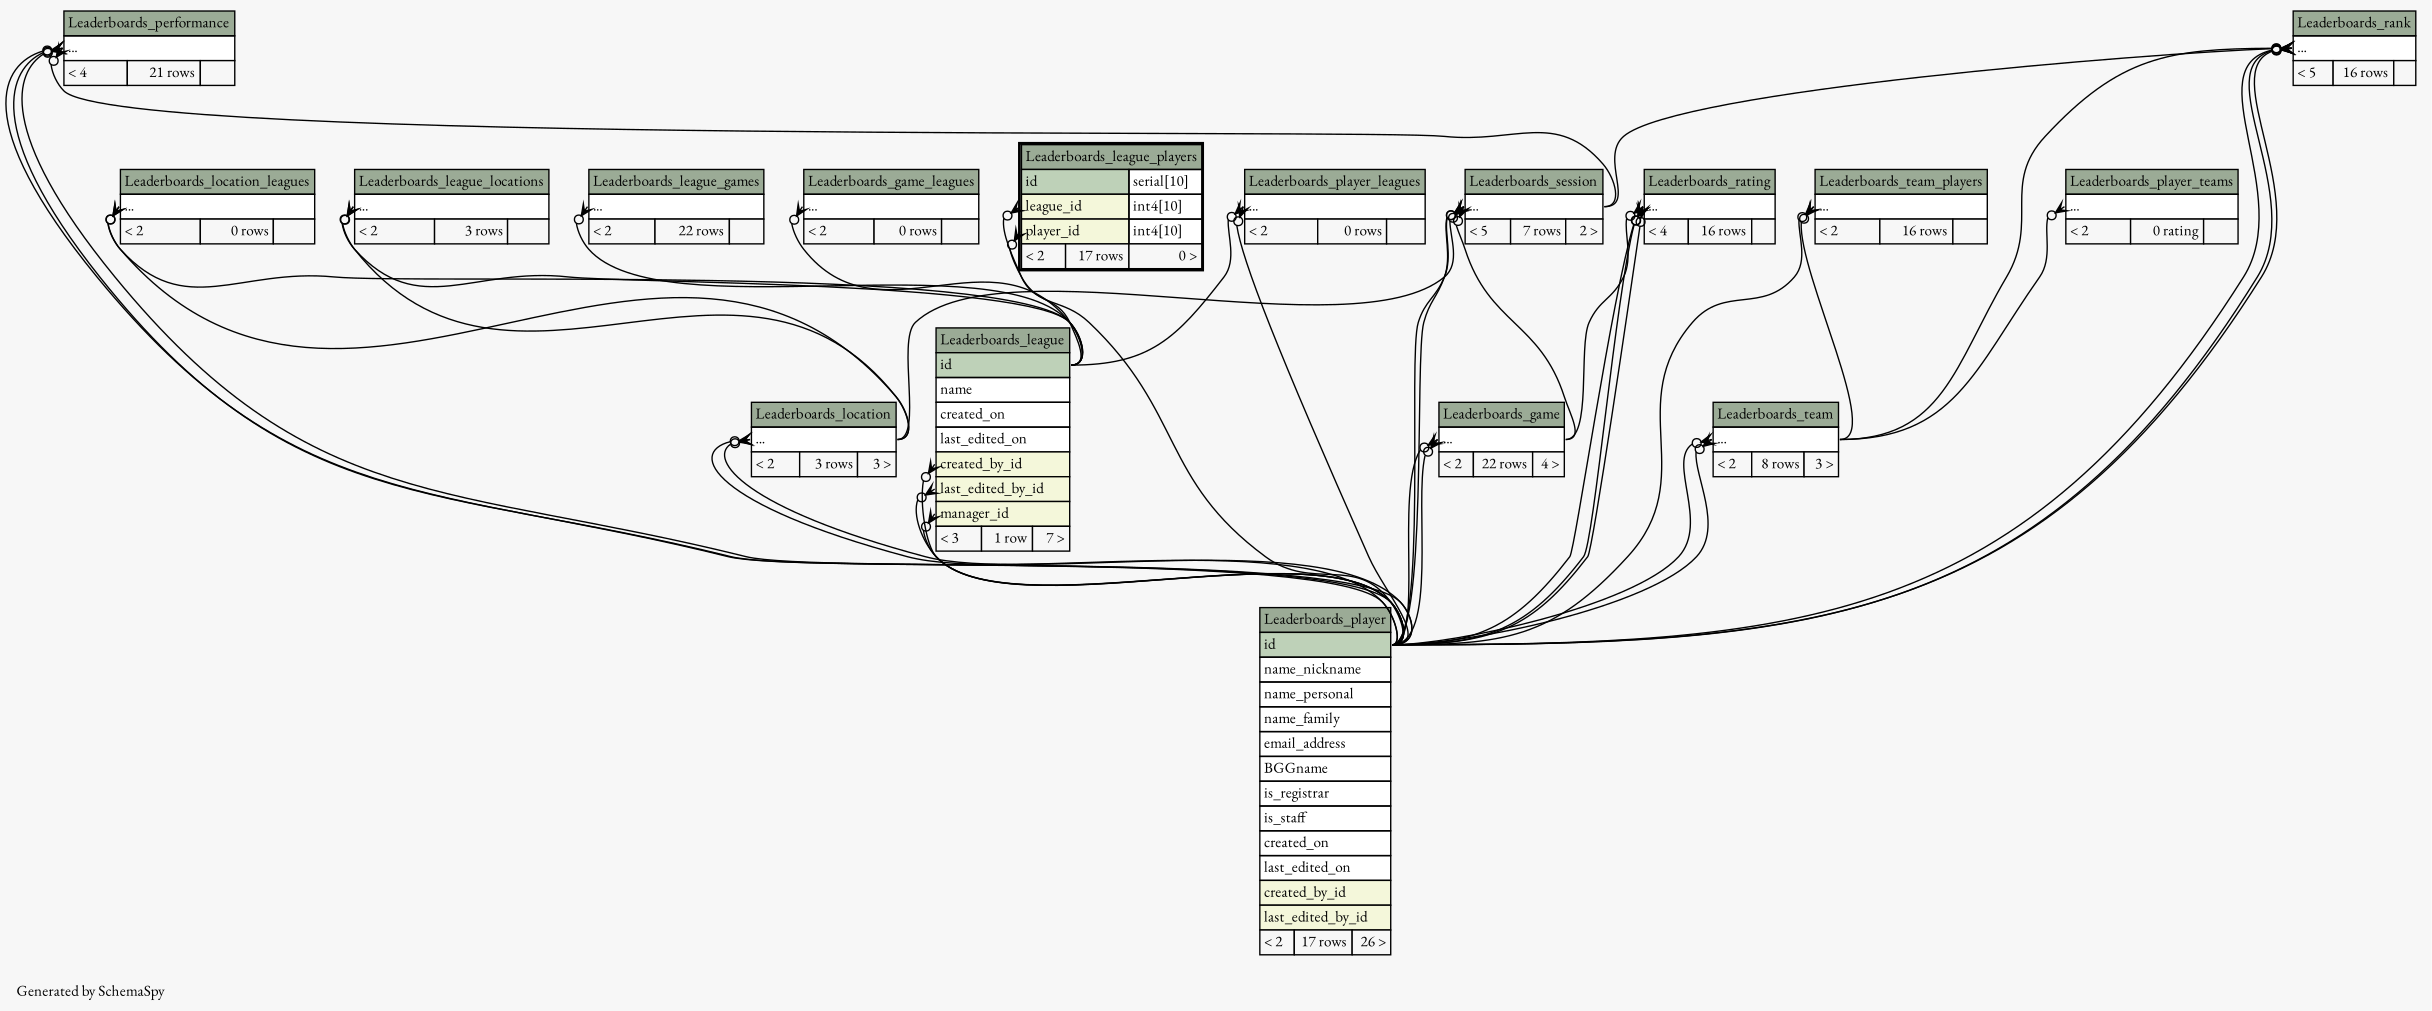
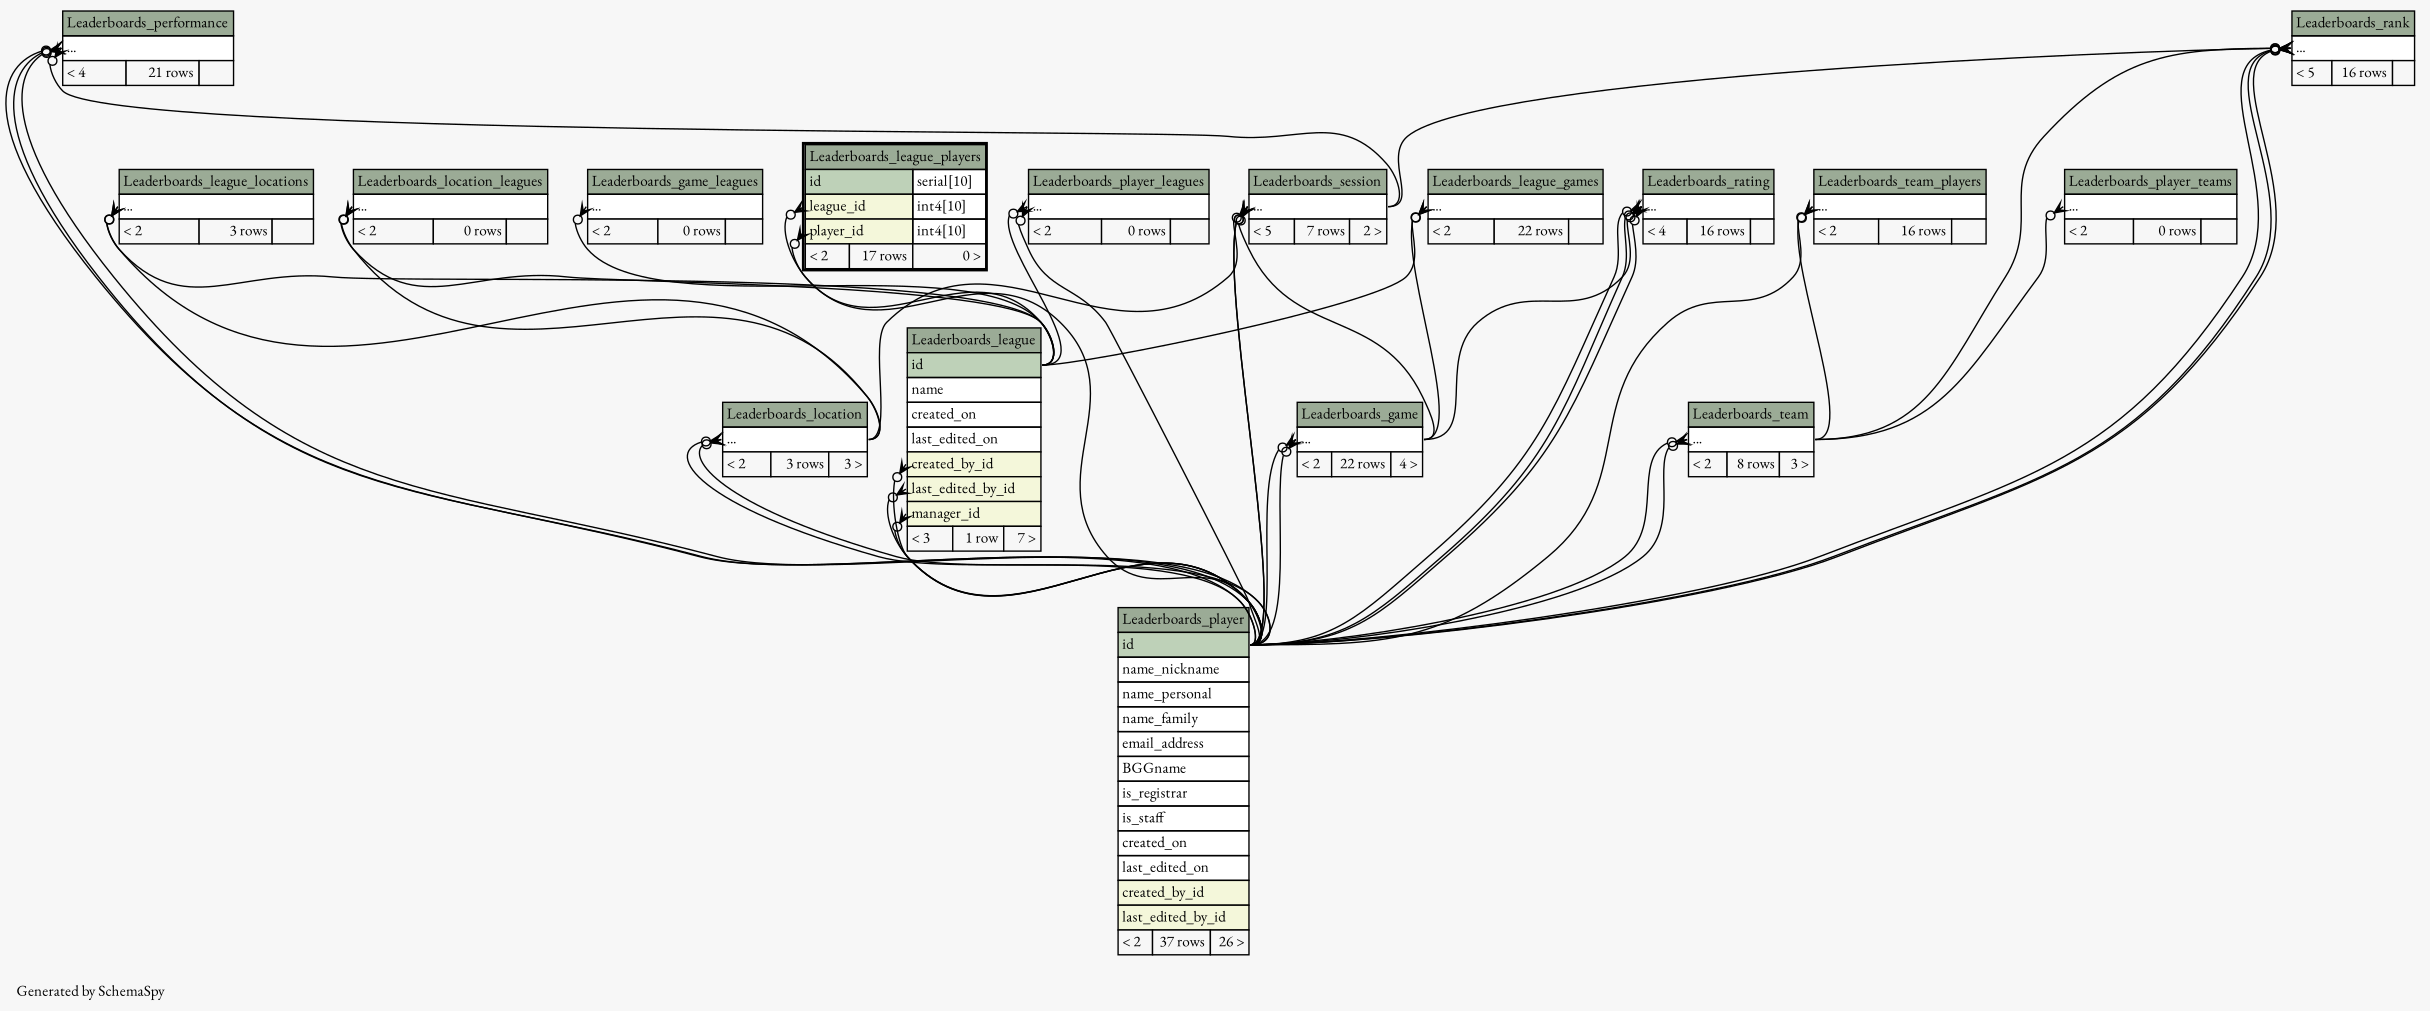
  digraph {
    bgcolor="#f7f7f7"
    fontname="EB Garamond"
    fontsize=11
    label="\nGenerated by SchemaSpy"
    labeljust=l
    nodesep=0.18
    rankdir=TB
    ranksep=0.46
    node [fontname="EB Garamond" fontsize=11 shape=plaintext]
    edge [arrowhead=none arrowsize=0.8 arrowtail=crowodot dir=back fontname="EB Garamond" headport="id:e" tailport="elipses:w"]
    n1 [label=<     <TABLE BORDER="0" CELLBORDER="1" CELLSPACING="0" BGCOLOR="#ffffff">       <TR><TD COLSPAN="3" BGCOLOR="#9bab96" ALIGN="CENTER">Leaderboards_game</TD></TR>       <TR><TD PORT="elipses" COLSPAN="3" ALIGN="LEFT">...</TD></TR>       <TR><TD ALIGN="LEFT" BGCOLOR="#f7f7f7">&lt; 2</TD><TD ALIGN="RIGHT" BGCOLOR="#f7f7f7">22 rows</TD><TD ALIGN="RIGHT" BGCOLOR="#f7f7f7">4 &gt;</TD></TR>     </TABLE>>]
-   n2 [label=<     <TABLE BORDER="0" CELLBORDER="1" CELLSPACING="0" BGCOLOR="#ffffff">       <TR><TD COLSPAN="3" BGCOLOR="#9bab96" ALIGN="CENTER">Leaderboards_player</TD></TR>       <TR><TD PORT="id" COLSPAN="3" BGCOLOR="#bed1b8" ALIGN="LEFT">id</TD></TR>       <TR><TD PORT="name_nickname" COLSPAN="3" ALIGN="LEFT">name_nickname</TD></TR>       <TR><TD PORT="name_personal" COLSPAN="3" ALIGN="LEFT">name_personal</TD></TR>       <TR><TD PORT="name_family" COLSPAN="3" ALIGN="LEFT">name_family</TD></TR>       <TR><TD PORT="email_address" COLSPAN="3" ALIGN="LEFT">email_address</TD></TR>       <TR><TD PORT="BGGname" COLSPAN="3" ALIGN="LEFT">BGGname</TD></TR>       <TR><TD PORT="is_registrar" COLSPAN="3" ALIGN="LEFT">is_registrar</TD></TR>       <TR><TD PORT="is_staff" COLSPAN="3" ALIGN="LEFT">is_staff</TD></TR>       <TR><TD PORT="created_on" COLSPAN="3" ALIGN="LEFT">created_on</TD></TR>       <TR><TD PORT="last_edited_on" COLSPAN="3" ALIGN="LEFT">last_edited_on</TD></TR>       <TR><TD PORT="created_by_id" COLSPAN="3" BGCOLOR="#f4f7da" ALIGN="LEFT">created_by_id</TD></TR>       <TR><TD PORT="last_edited_by_id" COLSPAN="3" BGCOLOR="#f4f7da" ALIGN="LEFT">last_edited_by_id</TD></TR>       <TR><TD ALIGN="LEFT" BGCOLOR="#f7f7f7">&lt; 2</TD><TD ALIGN="RIGHT" BGCOLOR="#f7f7f7">17 rows</TD><TD ALIGN="RIGHT" BGCOLOR="#f7f7f7">26 &gt;</TD></TR>     </TABLE>>]
+   n2 [label=<     <TABLE BORDER="0" CELLBORDER="1" CELLSPACING="0" BGCOLOR="#ffffff">       <TR><TD COLSPAN="3" BGCOLOR="#9bab96" ALIGN="CENTER">Leaderboards_player</TD></TR>       <TR><TD PORT="id" COLSPAN="3" BGCOLOR="#bed1b8" ALIGN="LEFT">id</TD></TR>       <TR><TD PORT="name_nickname" COLSPAN="3" ALIGN="LEFT">name_nickname</TD></TR>       <TR><TD PORT="name_personal" COLSPAN="3" ALIGN="LEFT">name_personal</TD></TR>       <TR><TD PORT="name_family" COLSPAN="3" ALIGN="LEFT">name_family</TD></TR>       <TR><TD PORT="email_address" COLSPAN="3" ALIGN="LEFT">email_address</TD></TR>       <TR><TD PORT="BGGname" COLSPAN="3" ALIGN="LEFT">BGGname</TD></TR>       <TR><TD PORT="is_registrar" COLSPAN="3" ALIGN="LEFT">is_registrar</TD></TR>       <TR><TD PORT="is_staff" COLSPAN="3" ALIGN="LEFT">is_staff</TD></TR>       <TR><TD PORT="created_on" COLSPAN="3" ALIGN="LEFT">created_on</TD></TR>       <TR><TD PORT="last_edited_on" COLSPAN="3" ALIGN="LEFT">last_edited_on</TD></TR>       <TR><TD PORT="created_by_id" COLSPAN="3" BGCOLOR="#f4f7da" ALIGN="LEFT">created_by_id</TD></TR>       <TR><TD PORT="last_edited_by_id" COLSPAN="3" BGCOLOR="#f4f7da" ALIGN="LEFT">last_edited_by_id</TD></TR>       <TR><TD ALIGN="LEFT" BGCOLOR="#f7f7f7">&lt; 2</TD><TD ALIGN="RIGHT" BGCOLOR="#f7f7f7">37 rows</TD><TD ALIGN="RIGHT" BGCOLOR="#f7f7f7">26 &gt;</TD></TR>     </TABLE>>]
    n3 [label=<     <TABLE BORDER="0" CELLBORDER="1" CELLSPACING="0" BGCOLOR="#ffffff">       <TR><TD COLSPAN="3" BGCOLOR="#9bab96" ALIGN="CENTER">Leaderboards_game_leagues</TD></TR>       <TR><TD PORT="elipses" COLSPAN="3" ALIGN="LEFT">...</TD></TR>       <TR><TD ALIGN="LEFT" BGCOLOR="#f7f7f7">&lt; 2</TD><TD ALIGN="RIGHT" BGCOLOR="#f7f7f7">0 rows</TD><TD ALIGN="RIGHT" BGCOLOR="#f7f7f7">  </TD></TR>     </TABLE>>]
    n4 [label=<     <TABLE BORDER="0" CELLBORDER="1" CELLSPACING="0" BGCOLOR="#ffffff">       <TR><TD COLSPAN="3" BGCOLOR="#9bab96" ALIGN="CENTER">Leaderboards_league</TD></TR>       <TR><TD PORT="id" COLSPAN="3" BGCOLOR="#bed1b8" ALIGN="LEFT">id</TD></TR>       <TR><TD PORT="name" COLSPAN="3" ALIGN="LEFT">name</TD></TR>       <TR><TD PORT="created_on" COLSPAN="3" ALIGN="LEFT">created_on</TD></TR>       <TR><TD PORT="last_edited_on" COLSPAN="3" ALIGN="LEFT">last_edited_on</TD></TR>       <TR><TD PORT="created_by_id" COLSPAN="3" BGCOLOR="#f4f7da" ALIGN="LEFT">created_by_id</TD></TR>       <TR><TD PORT="last_edited_by_id" COLSPAN="3" BGCOLOR="#f4f7da" ALIGN="LEFT">last_edited_by_id</TD></TR>       <TR><TD PORT="manager_id" COLSPAN="3" BGCOLOR="#f4f7da" ALIGN="LEFT">manager_id</TD></TR>       <TR><TD ALIGN="LEFT" BGCOLOR="#f7f7f7">&lt; 3</TD><TD ALIGN="RIGHT" BGCOLOR="#f7f7f7">1 row</TD><TD ALIGN="RIGHT" BGCOLOR="#f7f7f7">7 &gt;</TD></TR>     </TABLE>>]
    n5 [label=<     <TABLE BORDER="0" CELLBORDER="1" CELLSPACING="0" BGCOLOR="#ffffff">       <TR><TD COLSPAN="3" BGCOLOR="#9bab96" ALIGN="CENTER">Leaderboards_league_games</TD></TR>       <TR><TD PORT="elipses" COLSPAN="3" ALIGN="LEFT">...</TD></TR>       <TR><TD ALIGN="LEFT" BGCOLOR="#f7f7f7">&lt; 2</TD><TD ALIGN="RIGHT" BGCOLOR="#f7f7f7">22 rows</TD><TD ALIGN="RIGHT" BGCOLOR="#f7f7f7">  </TD></TR>     </TABLE>>]
    n6 [label=<     <TABLE BORDER="0" CELLBORDER="1" CELLSPACING="0" BGCOLOR="#ffffff">       <TR><TD COLSPAN="3" BGCOLOR="#9bab96" ALIGN="CENTER">Leaderboards_league_locations</TD></TR>       <TR><TD PORT="elipses" COLSPAN="3" ALIGN="LEFT">...</TD></TR>       <TR><TD ALIGN="LEFT" BGCOLOR="#f7f7f7">&lt; 2</TD><TD ALIGN="RIGHT" BGCOLOR="#f7f7f7">3 rows</TD><TD ALIGN="RIGHT" BGCOLOR="#f7f7f7">  </TD></TR>     </TABLE>>]
    n7 [label=<     <TABLE BORDER="0" CELLBORDER="1" CELLSPACING="0" BGCOLOR="#ffffff">       <TR><TD COLSPAN="3" BGCOLOR="#9bab96" ALIGN="CENTER">Leaderboards_location</TD></TR>       <TR><TD PORT="elipses" COLSPAN="3" ALIGN="LEFT">...</TD></TR>       <TR><TD ALIGN="LEFT" BGCOLOR="#f7f7f7">&lt; 2</TD><TD ALIGN="RIGHT" BGCOLOR="#f7f7f7">3 rows</TD><TD ALIGN="RIGHT" BGCOLOR="#f7f7f7">3 &gt;</TD></TR>     </TABLE>>]
    n8 [label=<     <TABLE BORDER="2" CELLBORDER="1" CELLSPACING="0" BGCOLOR="#ffffff">       <TR><TD COLSPAN="3" BGCOLOR="#9bab96" ALIGN="CENTER">Leaderboards_league_players</TD></TR>       <TR><TD PORT="id" COLSPAN="2" BGCOLOR="#bed1b8" ALIGN="LEFT">id</TD><TD PORT="id.type" ALIGN="LEFT">serial[10]</TD></TR>       <TR><TD PORT="league_id" COLSPAN="2" BGCOLOR="#f4f7da" ALIGN="LEFT">league_id</TD><TD PORT="league_id.type" ALIGN="LEFT">int4[10]</TD></TR>       <TR><TD PORT="player_id" COLSPAN="2" BGCOLOR="#f4f7da" ALIGN="LEFT">player_id</TD><TD PORT="player_id.type" ALIGN="LEFT">int4[10]</TD></TR>       <TR><TD ALIGN="LEFT" BGCOLOR="#f7f7f7">&lt; 2</TD><TD ALIGN="RIGHT" BGCOLOR="#f7f7f7">17 rows</TD><TD ALIGN="RIGHT" BGCOLOR="#f7f7f7">0 &gt;</TD></TR>     </TABLE>>]
    n9 [label=<     <TABLE BORDER="0" CELLBORDER="1" CELLSPACING="0" BGCOLOR="#ffffff">       <TR><TD COLSPAN="3" BGCOLOR="#9bab96" ALIGN="CENTER">Leaderboards_location_leagues</TD></TR>       <TR><TD PORT="elipses" COLSPAN="3" ALIGN="LEFT">...</TD></TR>       <TR><TD ALIGN="LEFT" BGCOLOR="#f7f7f7">&lt; 2</TD><TD ALIGN="RIGHT" BGCOLOR="#f7f7f7">0 rows</TD><TD ALIGN="RIGHT" BGCOLOR="#f7f7f7">  </TD></TR>     </TABLE>>]
    n10 [label=<     <TABLE BORDER="0" CELLBORDER="1" CELLSPACING="0" BGCOLOR="#ffffff">       <TR><TD COLSPAN="3" BGCOLOR="#9bab96" ALIGN="CENTER">Leaderboards_performance</TD></TR>       <TR><TD PORT="elipses" COLSPAN="3" ALIGN="LEFT">...</TD></TR>       <TR><TD ALIGN="LEFT" BGCOLOR="#f7f7f7">&lt; 4</TD><TD ALIGN="RIGHT" BGCOLOR="#f7f7f7">21 rows</TD><TD ALIGN="RIGHT" BGCOLOR="#f7f7f7">  </TD></TR>     </TABLE>>]
    n11 [label=<     <TABLE BORDER="0" CELLBORDER="1" CELLSPACING="0" BGCOLOR="#ffffff">       <TR><TD COLSPAN="3" BGCOLOR="#9bab96" ALIGN="CENTER">Leaderboards_session</TD></TR>       <TR><TD PORT="elipses" COLSPAN="3" ALIGN="LEFT">...</TD></TR>       <TR><TD ALIGN="LEFT" BGCOLOR="#f7f7f7">&lt; 5</TD><TD ALIGN="RIGHT" BGCOLOR="#f7f7f7">7 rows</TD><TD ALIGN="RIGHT" BGCOLOR="#f7f7f7">2 &gt;</TD></TR>     </TABLE>>]
    n12 [label=<     <TABLE BORDER="0" CELLBORDER="1" CELLSPACING="0" BGCOLOR="#ffffff">       <TR><TD COLSPAN="3" BGCOLOR="#9bab96" ALIGN="CENTER">Leaderboards_player_leagues</TD></TR>       <TR><TD PORT="elipses" COLSPAN="3" ALIGN="LEFT">...</TD></TR>       <TR><TD ALIGN="LEFT" BGCOLOR="#f7f7f7">&lt; 2</TD><TD ALIGN="RIGHT" BGCOLOR="#f7f7f7">0 rows</TD><TD ALIGN="RIGHT" BGCOLOR="#f7f7f7">  </TD></TR>     </TABLE>>]
-   n13 [label=<     <TABLE BORDER="0" CELLBORDER="1" CELLSPACING="0" BGCOLOR="#ffffff">       <TR><TD COLSPAN="3" BGCOLOR="#9bab96" ALIGN="CENTER">Leaderboards_player_teams</TD></TR>       <TR><TD PORT="elipses" COLSPAN="3" ALIGN="LEFT">...</TD></TR>       <TR><TD ALIGN="LEFT" BGCOLOR="#f7f7f7">&lt; 2</TD><TD ALIGN="RIGHT" BGCOLOR="#f7f7f7">0 rating</TD><TD ALIGN="RIGHT" BGCOLOR="#f7f7f7">  </TD></TR>     </TABLE>>]
+   n13 [label=<     <TABLE BORDER="0" CELLBORDER="1" CELLSPACING="0" BGCOLOR="#ffffff">       <TR><TD COLSPAN="3" BGCOLOR="#9bab96" ALIGN="CENTER">Leaderboards_player_teams</TD></TR>       <TR><TD PORT="elipses" COLSPAN="3" ALIGN="LEFT">...</TD></TR>       <TR><TD ALIGN="LEFT" BGCOLOR="#f7f7f7">&lt; 2</TD><TD ALIGN="RIGHT" BGCOLOR="#f7f7f7">0 rows</TD><TD ALIGN="RIGHT" BGCOLOR="#f7f7f7">  </TD></TR>     </TABLE>>]
    n14 [label=<     <TABLE BORDER="0" CELLBORDER="1" CELLSPACING="0" BGCOLOR="#ffffff">       <TR><TD COLSPAN="3" BGCOLOR="#9bab96" ALIGN="CENTER">Leaderboards_team</TD></TR>       <TR><TD PORT="elipses" COLSPAN="3" ALIGN="LEFT">...</TD></TR>       <TR><TD ALIGN="LEFT" BGCOLOR="#f7f7f7">&lt; 2</TD><TD ALIGN="RIGHT" BGCOLOR="#f7f7f7">8 rows</TD><TD ALIGN="RIGHT" BGCOLOR="#f7f7f7">3 &gt;</TD></TR>     </TABLE>>]
    n15 [label=<     <TABLE BORDER="0" CELLBORDER="1" CELLSPACING="0" BGCOLOR="#ffffff">       <TR><TD COLSPAN="3" BGCOLOR="#9bab96" ALIGN="CENTER">Leaderboards_rank</TD></TR>       <TR><TD PORT="elipses" COLSPAN="3" ALIGN="LEFT">...</TD></TR>       <TR><TD ALIGN="LEFT" BGCOLOR="#f7f7f7">&lt; 5</TD><TD ALIGN="RIGHT" BGCOLOR="#f7f7f7">16 rows</TD><TD ALIGN="RIGHT" BGCOLOR="#f7f7f7">  </TD></TR>     </TABLE>>]
    n16 [label=<     <TABLE BORDER="0" CELLBORDER="1" CELLSPACING="0" BGCOLOR="#ffffff">       <TR><TD COLSPAN="3" BGCOLOR="#9bab96" ALIGN="CENTER">Leaderboards_rating</TD></TR>       <TR><TD PORT="elipses" COLSPAN="3" ALIGN="LEFT">...</TD></TR>       <TR><TD ALIGN="LEFT" BGCOLOR="#f7f7f7">&lt; 4</TD><TD ALIGN="RIGHT" BGCOLOR="#f7f7f7">16 rows</TD><TD ALIGN="RIGHT" BGCOLOR="#f7f7f7">  </TD></TR>     </TABLE>>]
    n17 [label=<     <TABLE BORDER="0" CELLBORDER="1" CELLSPACING="0" BGCOLOR="#ffffff">       <TR><TD COLSPAN="3" BGCOLOR="#9bab96" ALIGN="CENTER">Leaderboards_team_players</TD></TR>       <TR><TD PORT="elipses" COLSPAN="3" ALIGN="LEFT">...</TD></TR>       <TR><TD ALIGN="LEFT" BGCOLOR="#f7f7f7">&lt; 2</TD><TD ALIGN="RIGHT" BGCOLOR="#f7f7f7">16 rows</TD><TD ALIGN="RIGHT" BGCOLOR="#f7f7f7">  </TD></TR>     </TABLE>>]
    n1 -> n2
    n1 -> n2
    n3 -> n4
    n4 -> n2 [tailport="created_by_id:w"]
    n4 -> n2 [tailport="last_edited_by_id:w"]
    n4 -> n2 [tailport="manager_id:w"]
+   n5 -> n1 [headport="elipses:e"]
    n5 -> n4
    n6 -> n4
    n6 -> n7 [headport="elipses:e"]
    n7 -> n2
    n7 -> n2
    n8 -> n2 [tailport="player_id:w"]
    n8 -> n4 [tailport="league_id:w"]
    n9 -> n4
    n9 -> n7 [headport="elipses:e"]
    n10 -> n2
    n10 -> n2
    n10 -> n2
    n10 -> n11 [headport="elipses:e"]
    n11 -> n1 [headport="elipses:e"]
    n11 -> n2
    n11 -> n2
    n11 -> n7 [headport="elipses:e"]
    n12 -> n2
    n12 -> n4
    n13 -> n14 [headport="elipses:e"]
    n14 -> n2
    n14 -> n2
    n15 -> n2
    n15 -> n2
    n15 -> n2
    n15 -> n11 [headport="elipses:e"]
    n15 -> n14 [headport="elipses:e"]
    n16 -> n1 [headport="elipses:e"]
    n16 -> n2
    n16 -> n2
    n16 -> n2
    n17 -> n2
    n17 -> n14 [headport="elipses:e"]
  }
